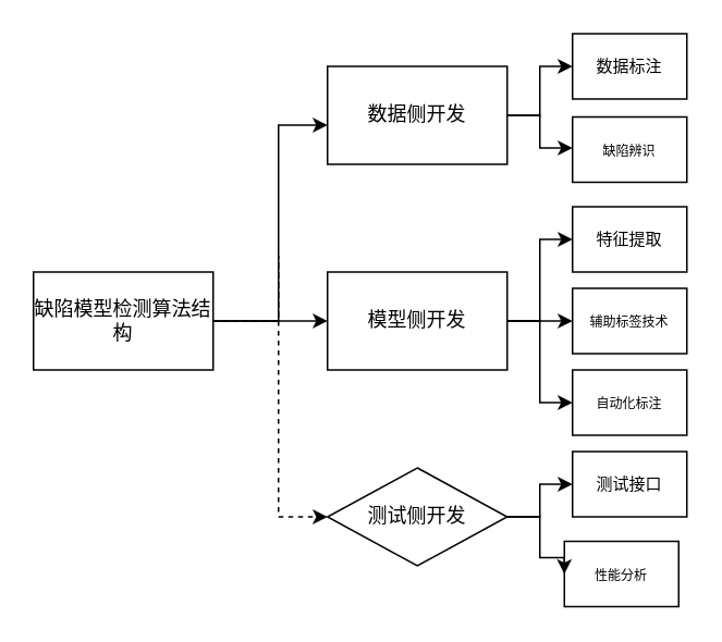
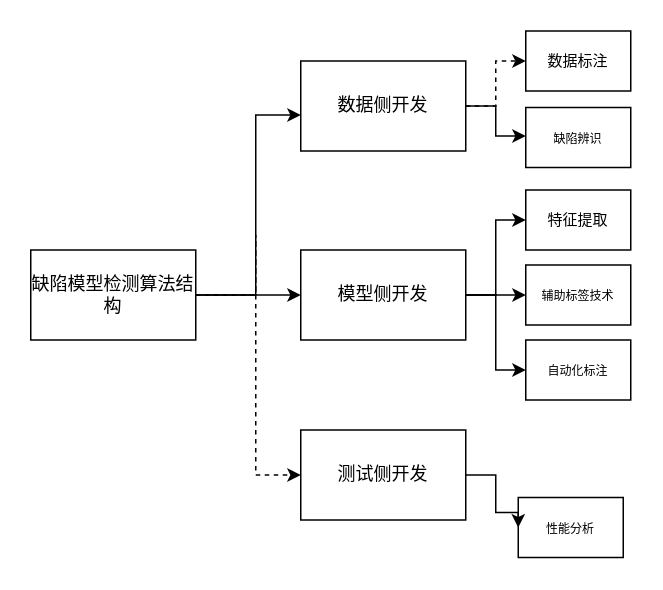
  <mxCell id="0" />
  <mxCell id="1" parent="0" />
- <mxCell id="2" style="edgeStyle=orthogonalEdgeStyle;rounded=0;orthogonalLoop=1;jettySize=auto;html=1;exitX=1;exitY=0.5;exitDx=0;exitDy=0;entryX=0;entryY=0.5;entryDx=0;entryDy=0;" edge="1" parent="1" source="3" target="12"><mxGeometry relative="1" as="geometry" /></mxCell>
+ <mxCell id="2" style="edgeStyle=orthogonalEdgeStyle;rounded=0;orthogonalLoop=1;jettySize=auto;html=1;exitX=1;exitY=0.5;exitDx=0;exitDy=0;entryX=0;entryY=0.5;entryDx=0;entryDy=0;dashed=1;" edge="1" parent="1" source="3" target="12"><mxGeometry relative="1" as="geometry" /></mxCell>
  <mxCell id="3" value="数据侧开发" style="rounded=0;whiteSpace=wrap;html=1;" vertex="1" parent="1"><mxGeometry x="200" y="40" width="110" height="60" as="geometry" /></mxCell>
- <mxCell id="4" style="edgeStyle=orthogonalEdgeStyle;rounded=0;orthogonalLoop=1;jettySize=auto;html=1;entryX=0;entryY=0.5;entryDx=0;entryDy=0;fontSize=8;" edge="1" parent="1" source="5" target="17"><mxGeometry relative="1" as="geometry" /></mxCell>
- <mxCell id="5" value="&lt;p class=&quot;MsoNormal&quot;&gt;&lt;span&gt;测试侧开发&lt;/span&gt;&lt;/p&gt;" style="rhombus;whiteSpace=wrap;html=1;" vertex="1" parent="1"><mxGeometry x="200" y="286" width="110" height="60" as="geometry" /></mxCell>
+ <mxCell id="5" value="&lt;p class=&quot;MsoNormal&quot;&gt;&lt;span&gt;测试侧开发&lt;/span&gt;&lt;/p&gt;" style="rounded=0;whiteSpace=wrap;html=1;" vertex="1" parent="1"><mxGeometry x="200" y="286" width="110" height="60" as="geometry" /></mxCell>
  <mxCell id="6" style="edgeStyle=orthogonalEdgeStyle;rounded=0;orthogonalLoop=1;jettySize=auto;html=1;exitX=1;exitY=0.5;exitDx=0;exitDy=0;" edge="1" parent="1" source="7"><mxGeometry relative="1" as="geometry"><mxPoint x="159.76" y="141.61" as="sourcePoint" /><mxPoint x="200" y="76" as="targetPoint" /><Array as="points"><mxPoint x="170" y="196" /><mxPoint x="170" y="76" /></Array></mxGeometry></mxCell>
  <mxCell id="7" value="缺陷模型检测算法结构" style="rounded=0;whiteSpace=wrap;html=1;" vertex="1" parent="1"><mxGeometry x="20" y="166" width="110" height="60" as="geometry" /></mxCell>
  <mxCell id="8" value="" style="endArrow=classic;html=1;rounded=0;startArrow=none;entryX=0;entryY=0.5;entryDx=0;entryDy=0;" edge="1" parent="1" target="11"><mxGeometry width="50" height="50" relative="1" as="geometry"><mxPoint x="130" y="196" as="sourcePoint" /><mxPoint x="230" y="156" as="targetPoint" /><Array as="points"><mxPoint x="170" y="196" /><mxPoint x="200" y="196" /></Array></mxGeometry></mxCell>
  <mxCell id="9" value="" style="endArrow=classic;html=1;rounded=0;entryX=0;entryY=0.5;entryDx=0;entryDy=0;exitX=1;exitY=0.5;exitDx=0;exitDy=0;dashed=1;" edge="1" parent="1" source="7" target="5"><mxGeometry width="50" height="50" relative="1" as="geometry"><mxPoint x="150" y="156" as="sourcePoint" /><mxPoint x="220" y="196" as="targetPoint" /><Array as="points"><mxPoint x="170" y="196" /><mxPoint x="170" y="156" /><mxPoint x="170" y="316" /></Array></mxGeometry></mxCell>
  <mxCell id="10" style="edgeStyle=orthogonalEdgeStyle;rounded=0;orthogonalLoop=1;jettySize=auto;html=1;exitX=1;exitY=0.5;exitDx=0;exitDy=0;entryX=0;entryY=0.5;entryDx=0;entryDy=0;fontSize=8;" edge="1" parent="1" source="11" target="16"><mxGeometry relative="1" as="geometry" /></mxCell>
  <mxCell id="11" value="模型侧开发" style="rounded=0;whiteSpace=wrap;html=1;" vertex="1" parent="1"><mxGeometry x="200" y="166" width="110" height="60" as="geometry" /></mxCell>
  <mxCell id="12" value="&lt;font style=&quot;font-size: 10px;&quot;&gt;数据标注&lt;/font&gt;" style="rounded=0;whiteSpace=wrap;html=1;" vertex="1" parent="1"><mxGeometry x="350" y="20" width="70" height="40" as="geometry" /></mxCell>
  <mxCell id="13" value="&lt;font style=&quot;font-size: 8px;&quot;&gt;缺陷辨识&lt;/font&gt;" style="rounded=0;whiteSpace=wrap;html=1;" vertex="1" parent="1"><mxGeometry x="350" y="71" width="70" height="40" as="geometry" /></mxCell>
  <mxCell id="14" style="edgeStyle=orthogonalEdgeStyle;rounded=0;orthogonalLoop=1;jettySize=auto;html=1;exitX=1;exitY=0.5;exitDx=0;exitDy=0;entryX=0;entryY=0.5;entryDx=0;entryDy=0;" edge="1" parent="1" source="3"><mxGeometry relative="1" as="geometry"><mxPoint x="320" y="80" as="sourcePoint" /><mxPoint x="350" y="90" as="targetPoint" /><Array as="points"><mxPoint x="330" y="70" /><mxPoint x="330" y="90" /></Array></mxGeometry></mxCell>
  <mxCell id="15" value="&lt;span style=&quot;font-size: 10px;&quot;&gt;特征提取&lt;/span&gt;" style="rounded=0;whiteSpace=wrap;html=1;" vertex="1" parent="1"><mxGeometry x="350" y="126" width="70" height="40" as="geometry" /></mxCell>
  <mxCell id="16" value="&lt;span style=&quot;font-size: 8px;&quot;&gt;辅助标签技术&lt;/span&gt;" style="rounded=0;whiteSpace=wrap;html=1;" vertex="1" parent="1"><mxGeometry x="350" y="176" width="70" height="40" as="geometry" /></mxCell>
- <mxCell id="17" value="&lt;span style=&quot;font-size: 10px;&quot;&gt;测试接口&lt;/span&gt;" style="rounded=0;whiteSpace=wrap;html=1;" vertex="1" parent="1"><mxGeometry x="350" y="276" width="70" height="40" as="geometry" /></mxCell>
  <mxCell id="18" value="&lt;span style=&quot;font-size: 8px;&quot;&gt;性能分析&lt;/span&gt;" style="rounded=0;whiteSpace=wrap;html=1;" vertex="1" parent="1"><mxGeometry x="345" y="331" width="70" height="40" as="geometry" /></mxCell>
  <mxCell id="19" style="edgeStyle=orthogonalEdgeStyle;rounded=0;orthogonalLoop=1;jettySize=auto;html=1;entryX=0;entryY=0.5;entryDx=0;entryDy=0;fontSize=8;exitX=1;exitY=0.5;exitDx=0;exitDy=0;" edge="1" parent="1" source="5" target="18"><mxGeometry relative="1" as="geometry"><mxPoint x="320" y="326" as="sourcePoint" /><mxPoint x="360" y="306" as="targetPoint" /><Array as="points"><mxPoint x="330" y="316" /><mxPoint x="330" y="341" /></Array></mxGeometry></mxCell>
  <mxCell id="20" value="&lt;span style=&quot;font-size: 8px;&quot;&gt;自动化标注&lt;/span&gt;" style="rounded=0;whiteSpace=wrap;html=1;" vertex="1" parent="1"><mxGeometry x="350" y="226" width="70" height="40" as="geometry" /></mxCell>
  <mxCell id="21" style="edgeStyle=orthogonalEdgeStyle;rounded=0;orthogonalLoop=1;jettySize=auto;html=1;exitX=1;exitY=0.5;exitDx=0;exitDy=0;fontSize=8;" edge="1" parent="1" source="11"><mxGeometry relative="1" as="geometry"><mxPoint x="320" y="206" as="sourcePoint" /><mxPoint x="350" y="146" as="targetPoint" /><Array as="points"><mxPoint x="330" y="196" /><mxPoint x="330" y="146" /></Array></mxGeometry></mxCell>
  <mxCell id="22" style="edgeStyle=orthogonalEdgeStyle;rounded=0;orthogonalLoop=1;jettySize=auto;html=1;fontSize=8;entryX=0;entryY=0.5;entryDx=0;entryDy=0;" edge="1" parent="1" target="20"><mxGeometry relative="1" as="geometry"><mxPoint x="310" y="196" as="sourcePoint" /><mxPoint x="360" y="156" as="targetPoint" /><Array as="points"><mxPoint x="330" y="196" /><mxPoint x="330" y="246" /></Array></mxGeometry></mxCell>
